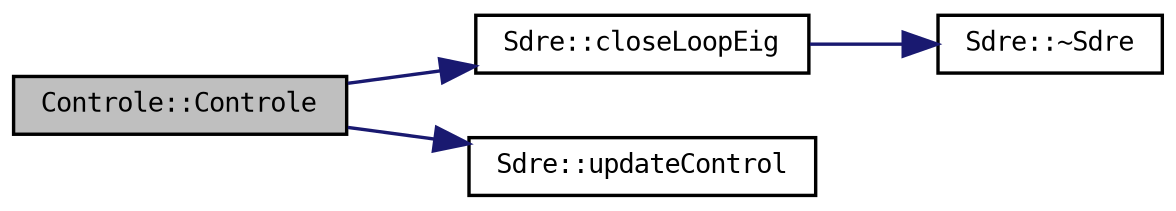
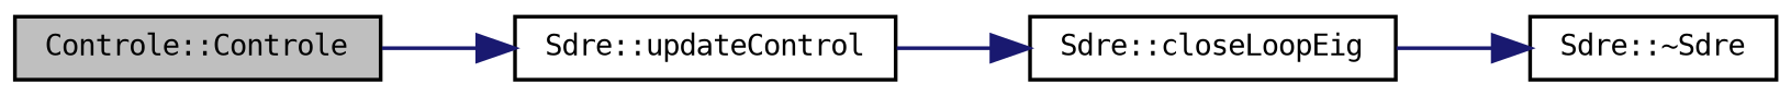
  digraph {
    rankdir=LR
    node [color=black fontname=DejaVuSansMono fontsize=8 shape=record]
    edge [color=midnightblue fontname=DejaVuSansMono fontsize=8 labelfontname=DejaVuSansMono labelfontsize=8 style=solid]
    n1 [fillcolor=grey75 fontcolor=black height=0.2 label="Controle::Controle" style=filled width=0.4]
    n2 [height=0.2 label="Sdre::closeLoopEig" width=0.4]
    n3 [height=0.2 label="Sdre::updateControl" width=0.4]
    n4 [height=0.2 label="Sdre::~Sdre" width=0.4]
-   n1 -> n2
+   n3 -> n2
    n1 -> n3
    n2 -> n4
  }
